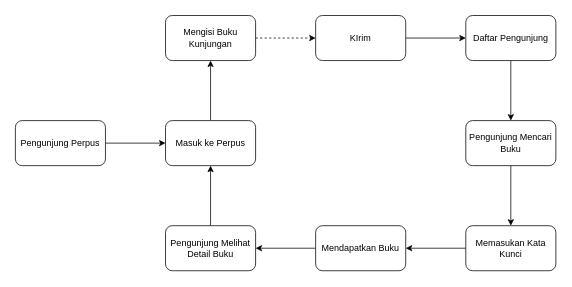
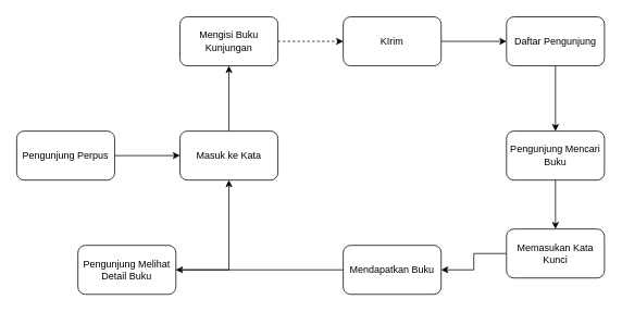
  <mxCell id="0" />
  <mxCell id="1" parent="0" />
  <mxCell id="2" value="" style="edgeStyle=orthogonalEdgeStyle;rounded=0;orthogonalLoop=1;jettySize=auto;html=1;" edge="1" parent="1" source="3" target="5"><mxGeometry relative="1" as="geometry" /></mxCell>
  <mxCell id="3" value="Pengunjung Perpus" style="rounded=1;whiteSpace=wrap;html=1;" vertex="1" parent="1"><mxGeometry x="20" y="160" width="120" height="60" as="geometry" /></mxCell>
  <mxCell id="4" value="" style="edgeStyle=orthogonalEdgeStyle;rounded=0;orthogonalLoop=1;jettySize=auto;html=1;" edge="1" parent="1" source="5" target="7"><mxGeometry relative="1" as="geometry" /></mxCell>
- <mxCell id="5" value="Masuk ke Perpus" style="whiteSpace=wrap;html=1;rounded=1;" vertex="1" parent="1"><mxGeometry x="220" y="160" width="120" height="60" as="geometry" /></mxCell>
+ <mxCell id="5" value="Masuk ke Kata" style="whiteSpace=wrap;html=1;rounded=1;" vertex="1" parent="1"><mxGeometry x="220" y="160" width="120" height="60" as="geometry" /></mxCell>
  <mxCell id="6" value="" style="edgeStyle=orthogonalEdgeStyle;rounded=0;orthogonalLoop=1;jettySize=auto;html=1;dashed=1;" edge="1" parent="1" source="7" target="9"><mxGeometry relative="1" as="geometry" /></mxCell>
  <mxCell id="7" value="Mengisi Buku Kunjungan" style="whiteSpace=wrap;html=1;rounded=1;" vertex="1" parent="1"><mxGeometry x="220" y="20" width="120" height="60" as="geometry" /></mxCell>
  <mxCell id="8" value="" style="edgeStyle=orthogonalEdgeStyle;rounded=0;orthogonalLoop=1;jettySize=auto;html=1;" edge="1" parent="1" source="9" target="11"><mxGeometry relative="1" as="geometry" /></mxCell>
  <mxCell id="9" value="KIrim" style="whiteSpace=wrap;html=1;rounded=1;" vertex="1" parent="1"><mxGeometry x="420" y="20" width="120" height="60" as="geometry" /></mxCell>
  <mxCell id="10" value="" style="edgeStyle=orthogonalEdgeStyle;rounded=0;orthogonalLoop=1;jettySize=auto;html=1;" edge="1" parent="1" source="11" target="13"><mxGeometry relative="1" as="geometry" /></mxCell>
  <mxCell id="11" value="Daftar Pengunjung" style="whiteSpace=wrap;html=1;rounded=1;" vertex="1" parent="1"><mxGeometry x="620" y="20" width="120" height="60" as="geometry" /></mxCell>
  <mxCell id="12" value="" style="edgeStyle=orthogonalEdgeStyle;rounded=0;orthogonalLoop=1;jettySize=auto;html=1;" edge="1" parent="1" source="13" target="15"><mxGeometry relative="1" as="geometry" /></mxCell>
  <mxCell id="13" value="Pengunjung Mencari Buku" style="whiteSpace=wrap;html=1;rounded=1;" vertex="1" parent="1"><mxGeometry x="620" y="160" width="120" height="60" as="geometry" /></mxCell>
  <mxCell id="14" value="" style="edgeStyle=orthogonalEdgeStyle;rounded=0;orthogonalLoop=1;jettySize=auto;html=1;" edge="1" parent="1" source="15" target="17"><mxGeometry relative="1" as="geometry" /></mxCell>
- <mxCell id="15" value="Memasukan Kata Kunci" style="whiteSpace=wrap;html=1;rounded=1;" vertex="1" parent="1"><mxGeometry x="620" y="300" width="120" height="60" as="geometry" /></mxCell>
+ <mxCell id="15" value="Memasukan Kata Kunci" style="whiteSpace=wrap;html=1;rounded=1;" vertex="1" parent="1"><mxGeometry x="620" y="280" width="120" height="60" as="geometry" /></mxCell>
  <mxCell id="16" value="" style="edgeStyle=orthogonalEdgeStyle;rounded=0;orthogonalLoop=1;jettySize=auto;html=1;" edge="1" parent="1" source="17" target="19"><mxGeometry relative="1" as="geometry" /></mxCell>
  <mxCell id="17" value="Mendapatkan Buku" style="whiteSpace=wrap;html=1;rounded=1;" vertex="1" parent="1"><mxGeometry x="420" y="300" width="120" height="60" as="geometry" /></mxCell>
  <mxCell id="18" value="" style="edgeStyle=orthogonalEdgeStyle;rounded=0;orthogonalLoop=1;jettySize=auto;html=1;" edge="1" parent="1" source="19" target="5"><mxGeometry relative="1" as="geometry" /></mxCell>
- <mxCell id="19" value="Pengunjung Melihat Detail Buku" style="whiteSpace=wrap;html=1;rounded=1;" vertex="1" parent="1"><mxGeometry x="220" y="300" width="120" height="60" as="geometry" /></mxCell>
+ <mxCell id="19" value="Pengunjung Melihat Detail Buku" style="whiteSpace=wrap;html=1;rounded=1;" vertex="1" parent="1"><mxGeometry x="95" y="300" width="120" height="60" as="geometry" /></mxCell>
